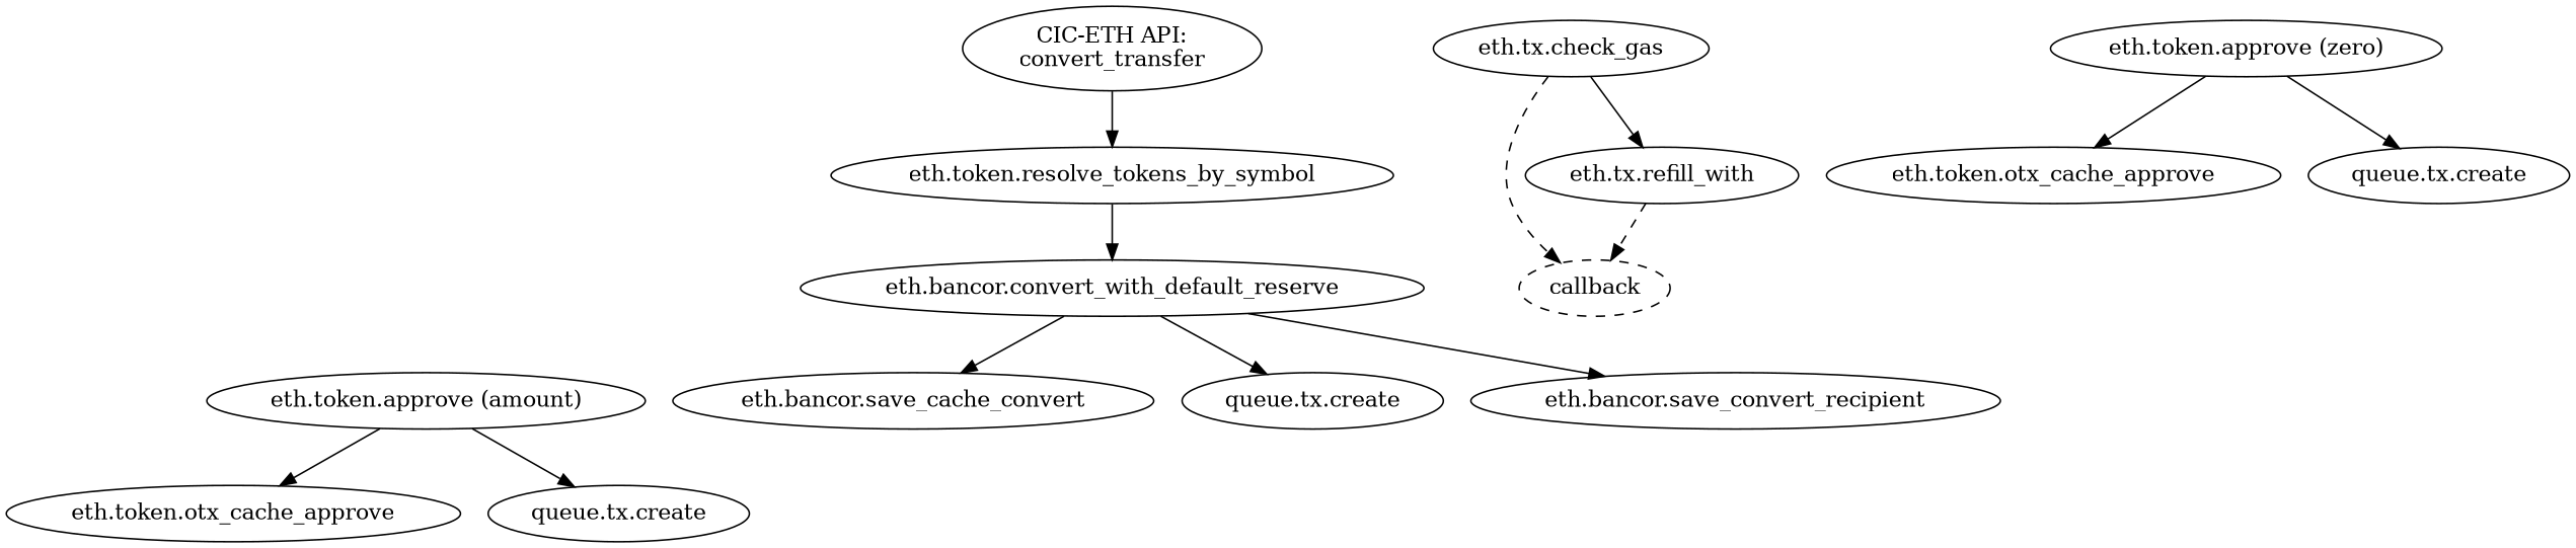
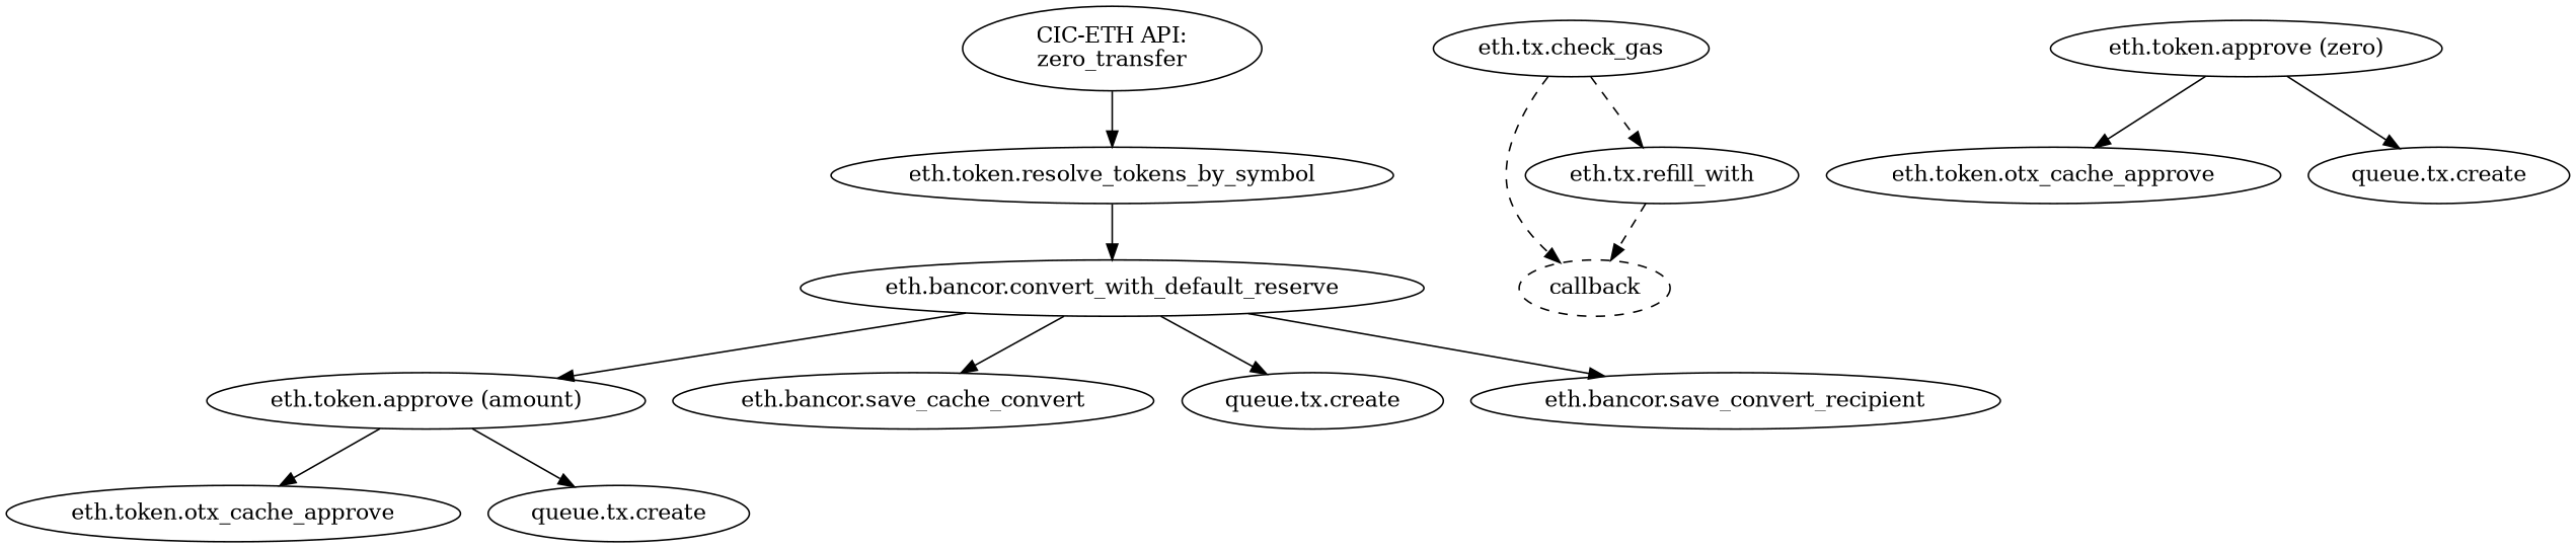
  digraph {
    node [shape=ellipse]
-   n1 [label="CIC-ETH API:\nconvert_transfer"]
+   n1 [label="CIC-ETH API:\nzero_transfer"]
    "eth.token.resolve_tokens_by_symbol" [shape=""]
    "eth.bancor.convert_with_default_reserve" [shape=""]
    n4 [label=callback style=dashed]
    n5 [label="eth.token.approve (zero)"]
    n6 [label="eth.token.otx_cache_approve"]
    n7 [label="queue.tx.create"]
    n8 [label="eth.token.approve (amount)"]
    n9 [label="eth.token.otx_cache_approve"]
    n10 [label="queue.tx.create"]
    n11 [label="eth.bancor.save_cache_convert" shape=""]
    "queue.tx.create" [shape=""]
    "eth.bancor.save_convert_recipient" [shape=""]
    "eth.tx.check_gas" [shape=""]
    n15 [label="eth.tx.refill_with" shape=""]
    n1 -> "eth.token.resolve_tokens_by_symbol"
    "eth.token.resolve_tokens_by_symbol" -> "eth.bancor.convert_with_default_reserve"
+   "eth.bancor.convert_with_default_reserve" -> n8
    "eth.bancor.convert_with_default_reserve" -> n11
    "eth.bancor.convert_with_default_reserve" -> "queue.tx.create"
    "eth.bancor.convert_with_default_reserve" -> "eth.bancor.save_convert_recipient"
    n5 -> n6
    n5 -> n7
    n8 -> n9
    n8 -> n10
    "eth.tx.check_gas" -> n4 [style=dashed]
-   "eth.tx.check_gas" -> n15 [style=solid]
+   "eth.tx.check_gas" -> n15 [style=dashed]
    n15 -> n4 [style=dashed]
  }
